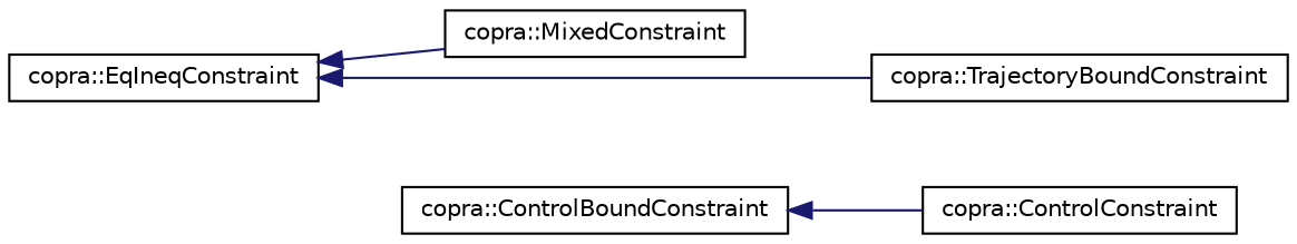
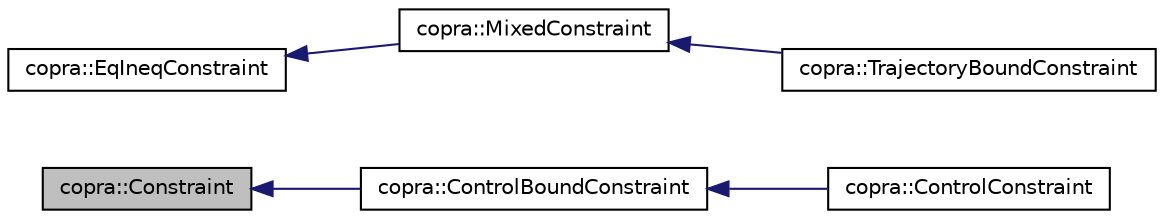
  digraph {
    fontname="DejaVu Sans"
    rankdir=LR
    node [color=black fillcolor=white fontname="DejaVu Sans" fontsize=10 shape=record style=filled]
    edge [color=midnightblue dir=back fontname="DejaVu Sans" fontsize=10 labelfontname=Helvetica labelfontsize=10 style=solid]
+   n1 [fillcolor=grey75 fontcolor=black height=0.2 label="copra::Constraint" width=0.4]
    n2 [height=0.2 label="copra::ControlBoundConstraint" width=0.4]
    n3 [height=0.2 label="copra::ControlConstraint" width=0.4]
    n4 [height=0.2 label="copra::EqIneqConstraint" width=0.4]
    n5 [height=0.2 label="copra::MixedConstraint" width=0.4]
    n6 [height=0.2 label="copra::TrajectoryBoundConstraint" width=0.4]
+   n1 -> n2
    n2 -> n3
    n4 -> n5
-   n4 -> n6
+   n5 -> n6
  }
